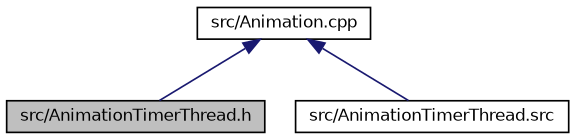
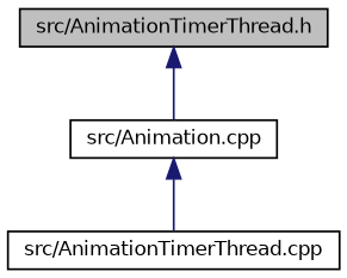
  digraph {
    node [color=black fillcolor=white fontname=Helvetica fontsize=10 shape=record style=filled]
    edge [color=midnightblue dir=back fontname=Helvetica fontsize=10 labelfontname=Helvetica labelfontsize=10 style=solid]
    n1 [fillcolor=grey75 fontcolor=black height=0.2 label="src/AnimationTimerThread.h" width=0.4]
    n2 [height=0.2 label="src/Animation.cpp" width=0.4]
-   n3 [height=0.2 label="src/AnimationTimerThread.src" width=0.4]
-   n2 -> n1
+   n3 [height=0.2 label="src/AnimationTimerThread.cpp" width=0.4]
+   n1 -> n2
    n2 -> n3
  }
